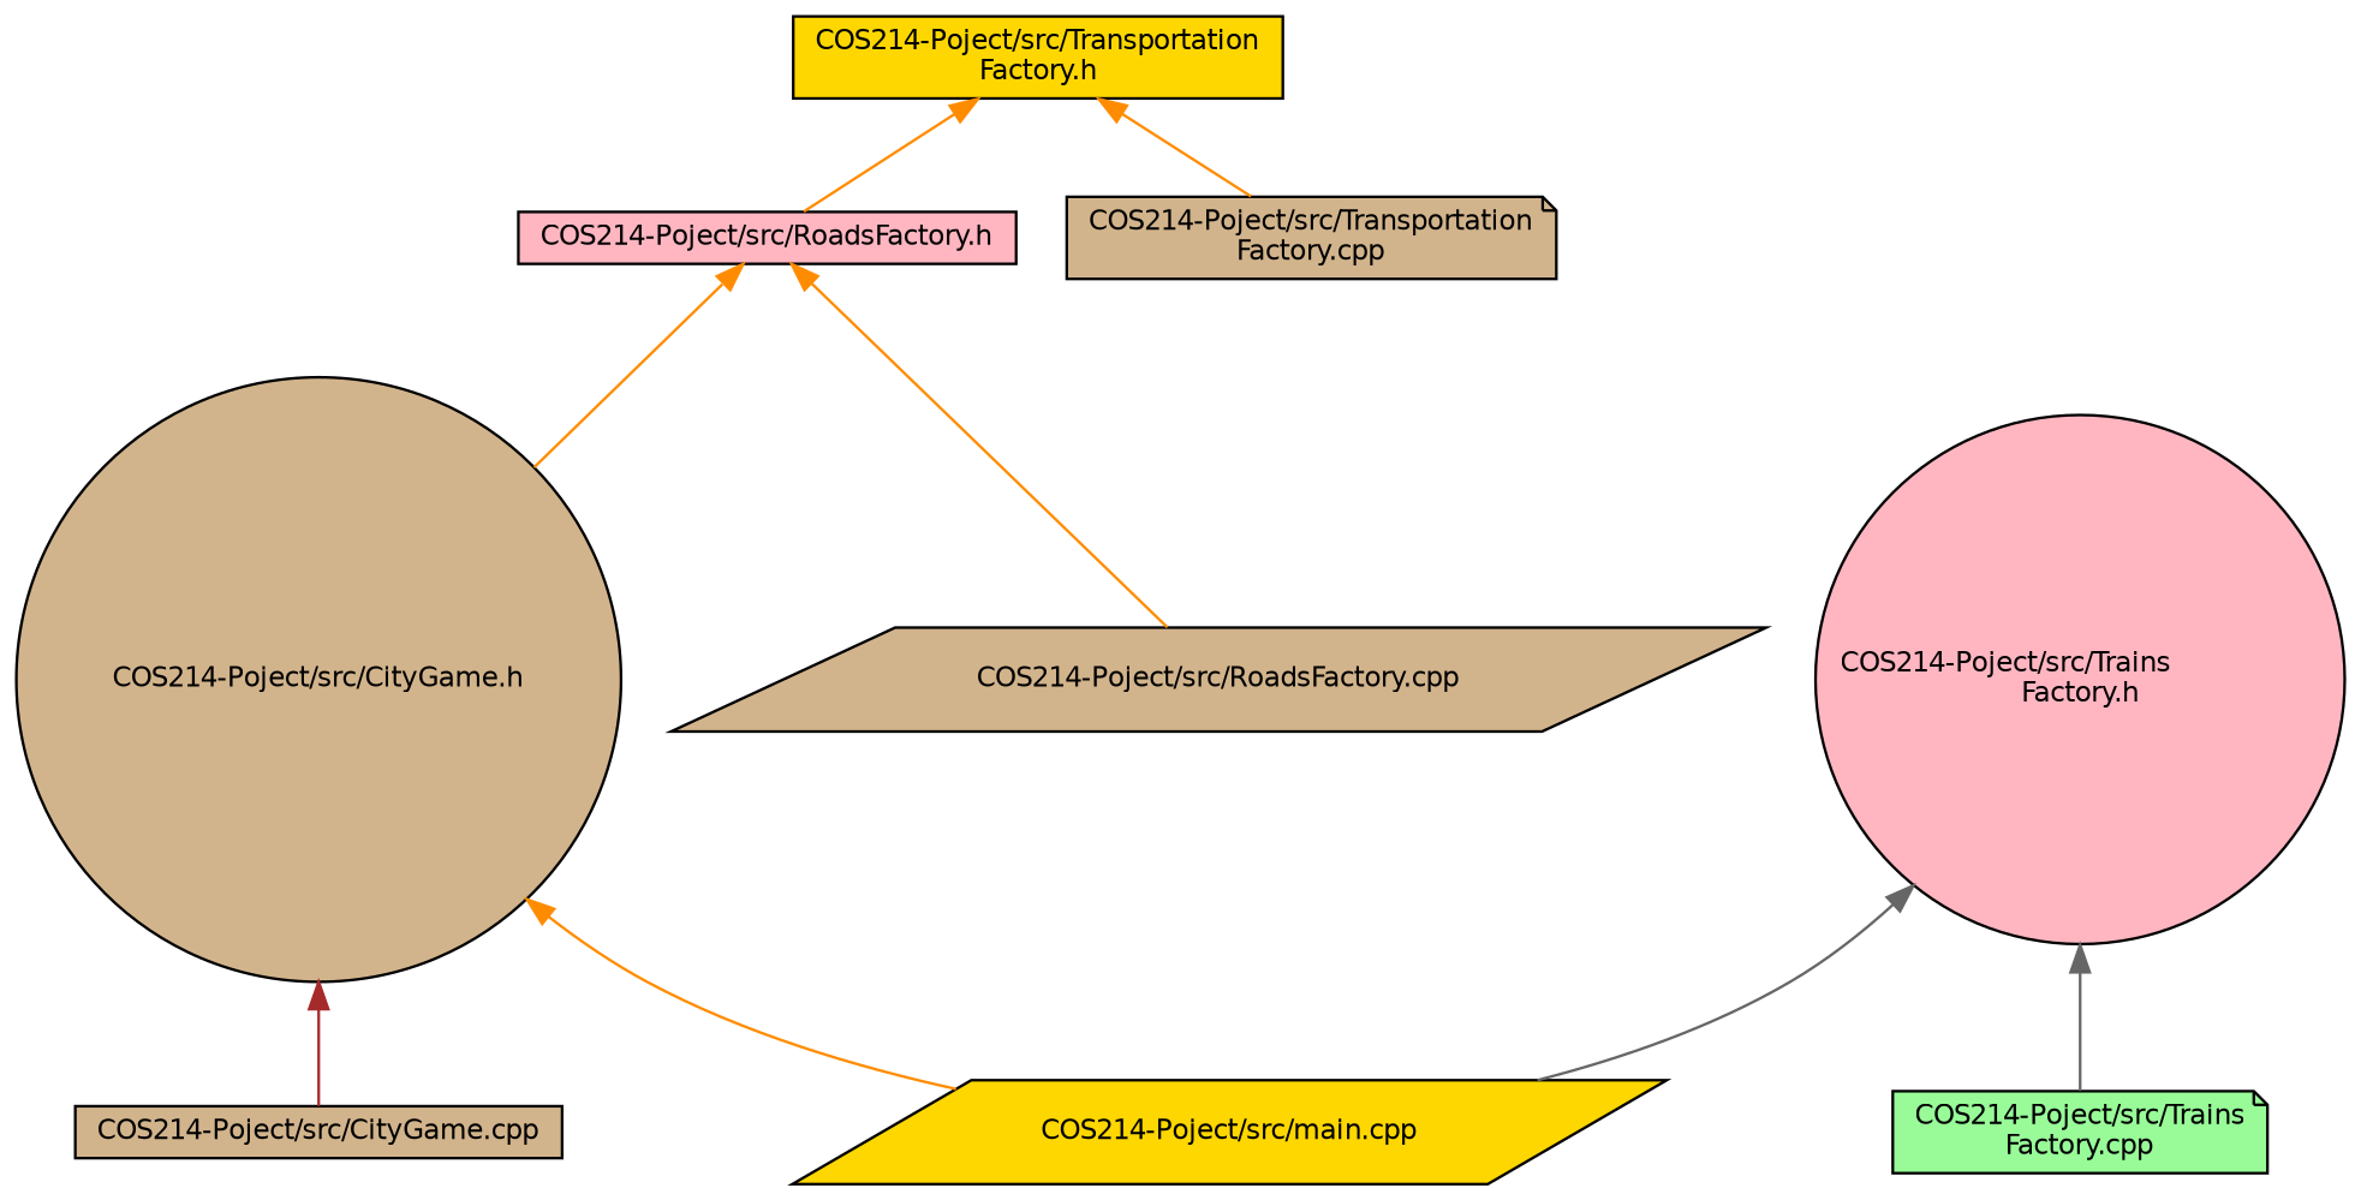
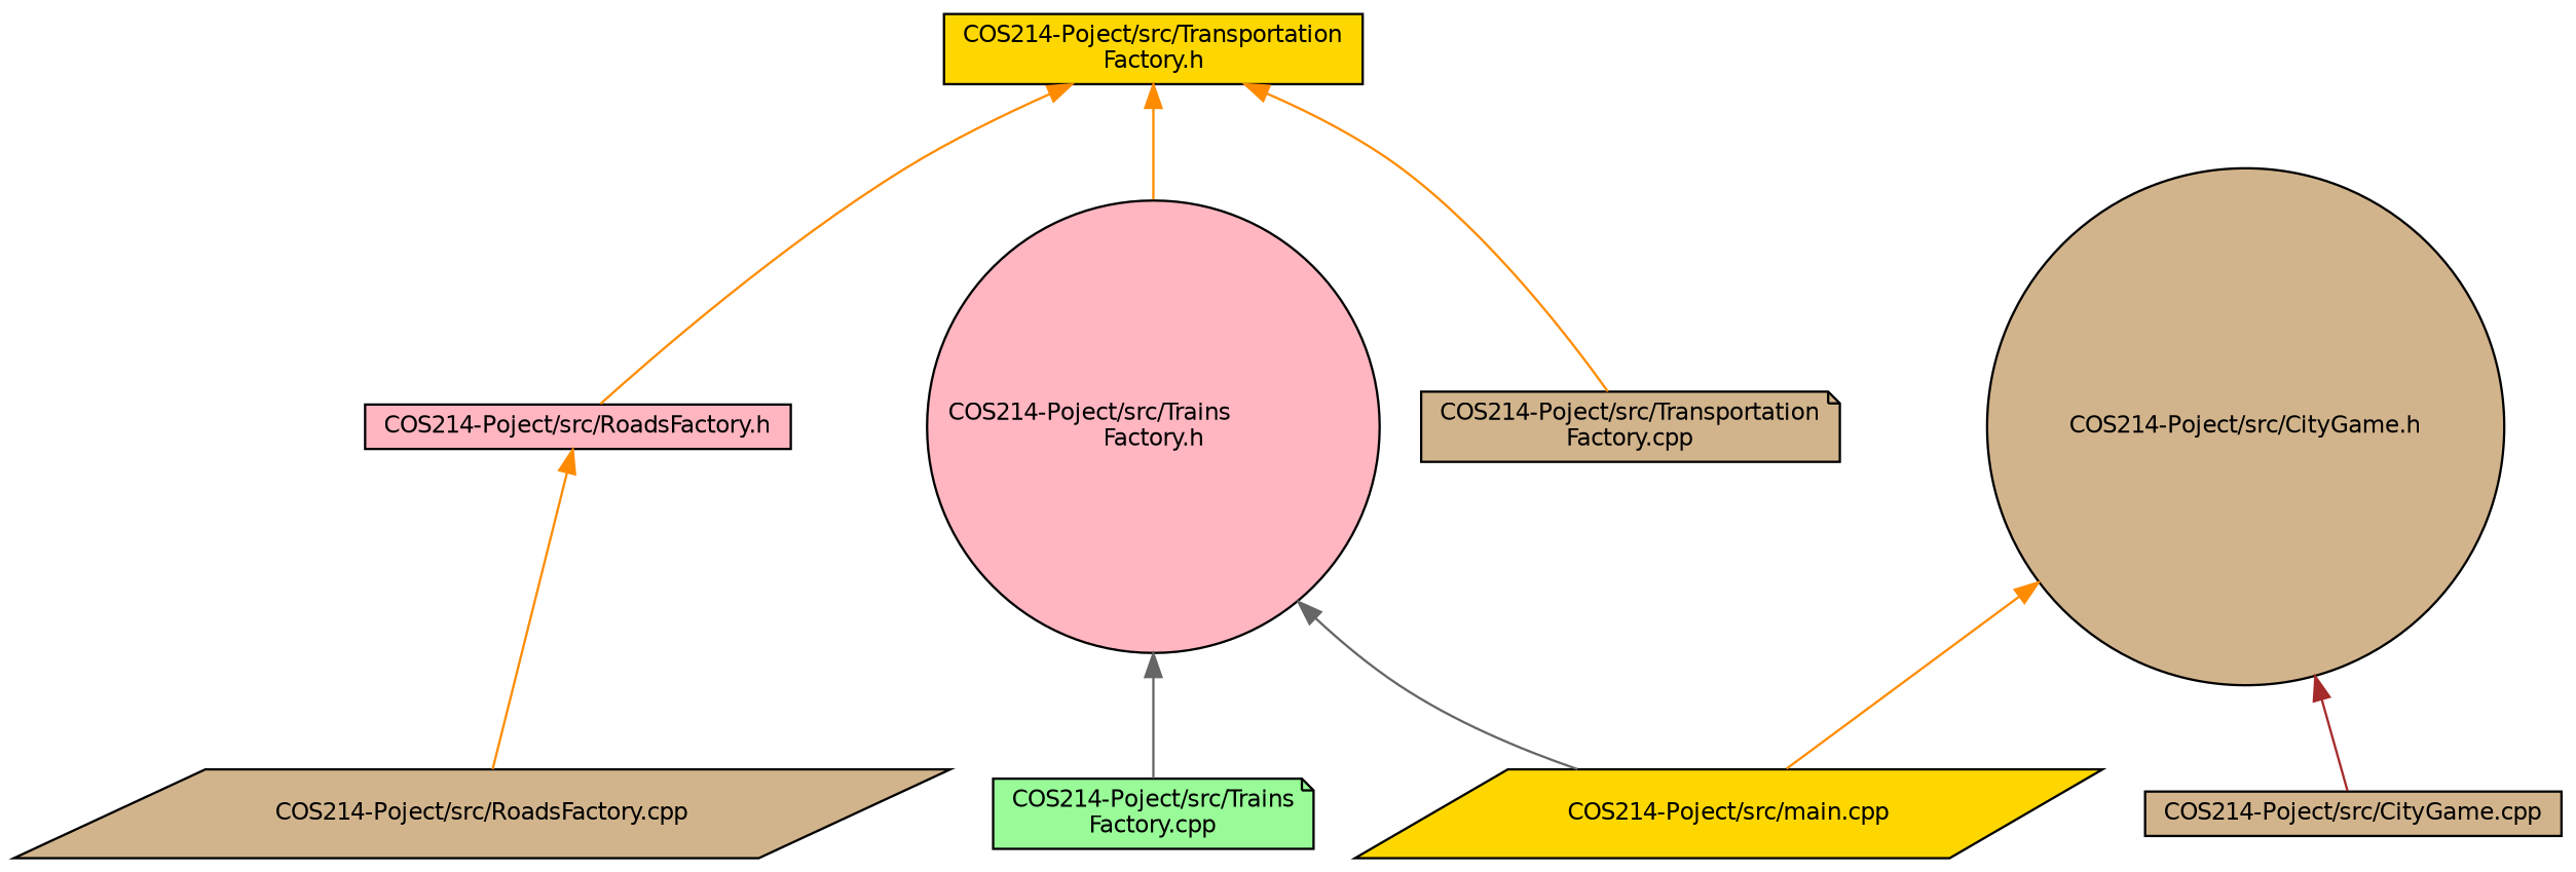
  digraph {
    node [color=black fillcolor=tan fontname=Helvetica fontsize=10 shape=box style=filled]
    edge [color=darkorange dir=back fontname=Helvetica fontsize=10 labelfontname=Helvetica labelfontsize=10 style=solid]
    n1 [fillcolor=gold fontcolor=black height=0.2 label="COS214-Poject/src/Transportation\lFactory.h" width=0.4]
    n2 [fillcolor=lightpink height=0.2 label="COS214-Poject/src/RoadsFactory.h" width=0.4]
    n3 [fillcolor=lightpink height=0.2 label="COS214-Poject/src/Trains\lFactory.h" shape=circle width=0.4]
    n4 [height=0.2 label="COS214-Poject/src/Transportation\lFactory.cpp" shape=note width=0.4]
    n5 [height=0.2 label="COS214-Poject/src/CityGame.h" shape=circle width=0.4]
    n6 [height=0.2 label="COS214-Poject/src/RoadsFactory.cpp" shape=parallelogram width=0.4]
    n7 [fillcolor=gold height=0.2 label="COS214-Poject/src/main.cpp" shape=parallelogram width=0.4]
    n8 [fillcolor=palegreen height=0.2 label="COS214-Poject/src/Trains\lFactory.cpp" shape=note width=0.4]
    n9 [height=0.2 label="COS214-Poject/src/CityGame.cpp" width=0.4]
    n1 -> n2
+   n1 -> n3
    n1 -> n4
-   n2 -> n5
    n2 -> n6
    n3 -> n7 [color=gray40]
    n3 -> n8 [color=gray40]
    n5 -> n7
    n5 -> n9 [color=brown]
  }
